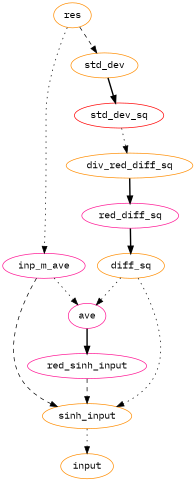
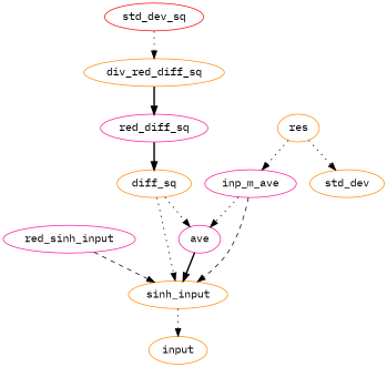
  digraph {
    fontname="IBM Plex Mono"
    node [color=darkorange fontname="IBM Plex Mono"]
    edge [fontname="IBM Plex Mono" style=dotted]
    sinh_input
    input
    red_sinh_input [color=deeppink]
    ave [color=deeppink]
    diff_sq
    red_diff_sq [color=deeppink]
    div_red_diff_sq
    std_dev_sq [color=red]
    inp_m_ave [color=deeppink]
    std_dev
    res
    sinh_input -> input
    red_sinh_input -> sinh_input [style=dashed]
-   ave -> red_sinh_input [style=bold]
+   ave -> sinh_input [style=bold]
    diff_sq -> sinh_input
    diff_sq -> ave
    red_diff_sq -> diff_sq [style=bold]
    div_red_diff_sq -> red_diff_sq [style=bold]
    std_dev_sq -> div_red_diff_sq
    inp_m_ave -> sinh_input [style=dashed]
    inp_m_ave -> ave
-   std_dev -> std_dev_sq [style=bold]
    res -> inp_m_ave
-   res -> std_dev [style=dashed]
+   res -> std_dev
  }
